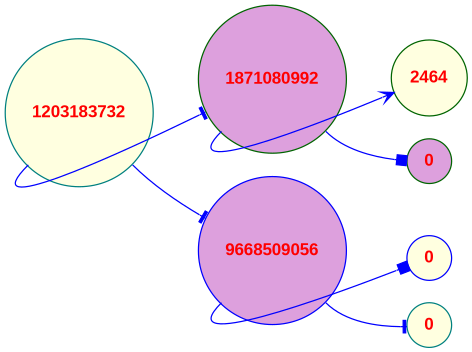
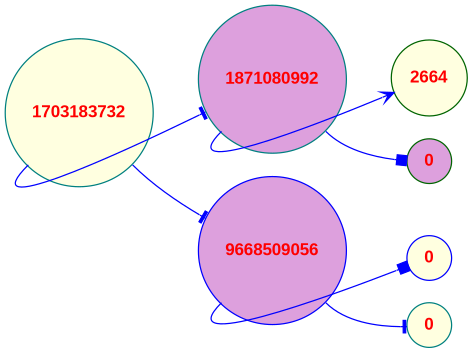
  digraph {
    rankdir=LR
    node [color=teal fillcolor=lightyellow fontcolor=red fontname="Arial bold" fontsize=14 shape=circle style="rounded, filled,filled"]
    edge [arrowhead=tee color=blue tailport=sw]
-   n1 [label=1203183732 width=0.5]
-   n2 [color=darkgreen fillcolor=plum label=1871080992 width=0.5]
+   n1 [label=1703183732 width=0.5]
+   n2 [fillcolor=plum label=1871080992 width=0.5]
    n3 [color=blue fillcolor=plum label=9668509056 width=0.5]
-   n4 [color=darkgreen label=2464 width=0.5]
+   n4 [color=darkgreen label=2664 width=0.5]
    n5 [color=darkgreen fillcolor=plum label=0 width=0.5]
    n6 [color=blue label=0 width=0.5]
    n7 [label=0 width=0.5]
    n1 -> n2
    n1 -> n3 [tailport=se]
    n2 -> n4 [arrowhead=vee]
    n2 -> n5 [arrowhead=box tailport=se]
    n3 -> n6 [arrowhead=box]
    n3 -> n7 [tailport=se]
  }
